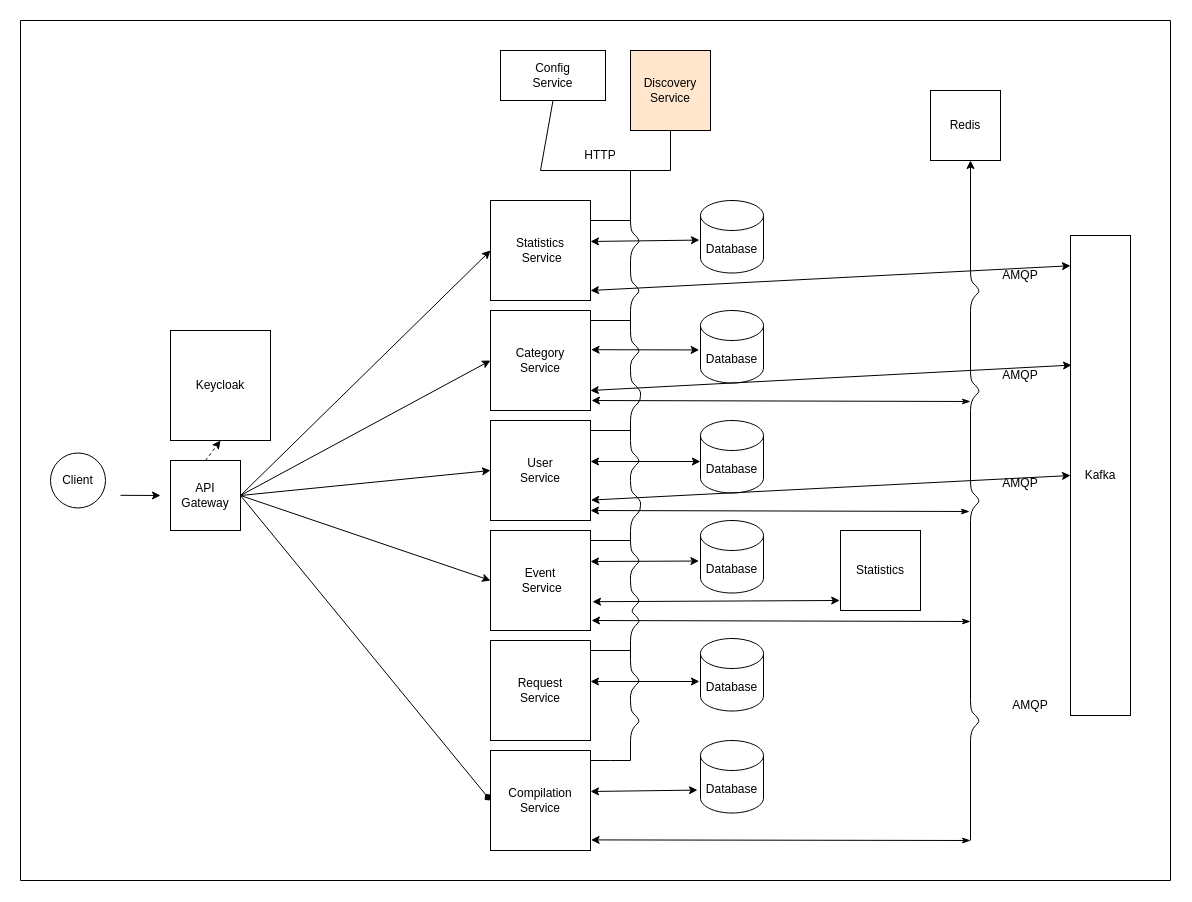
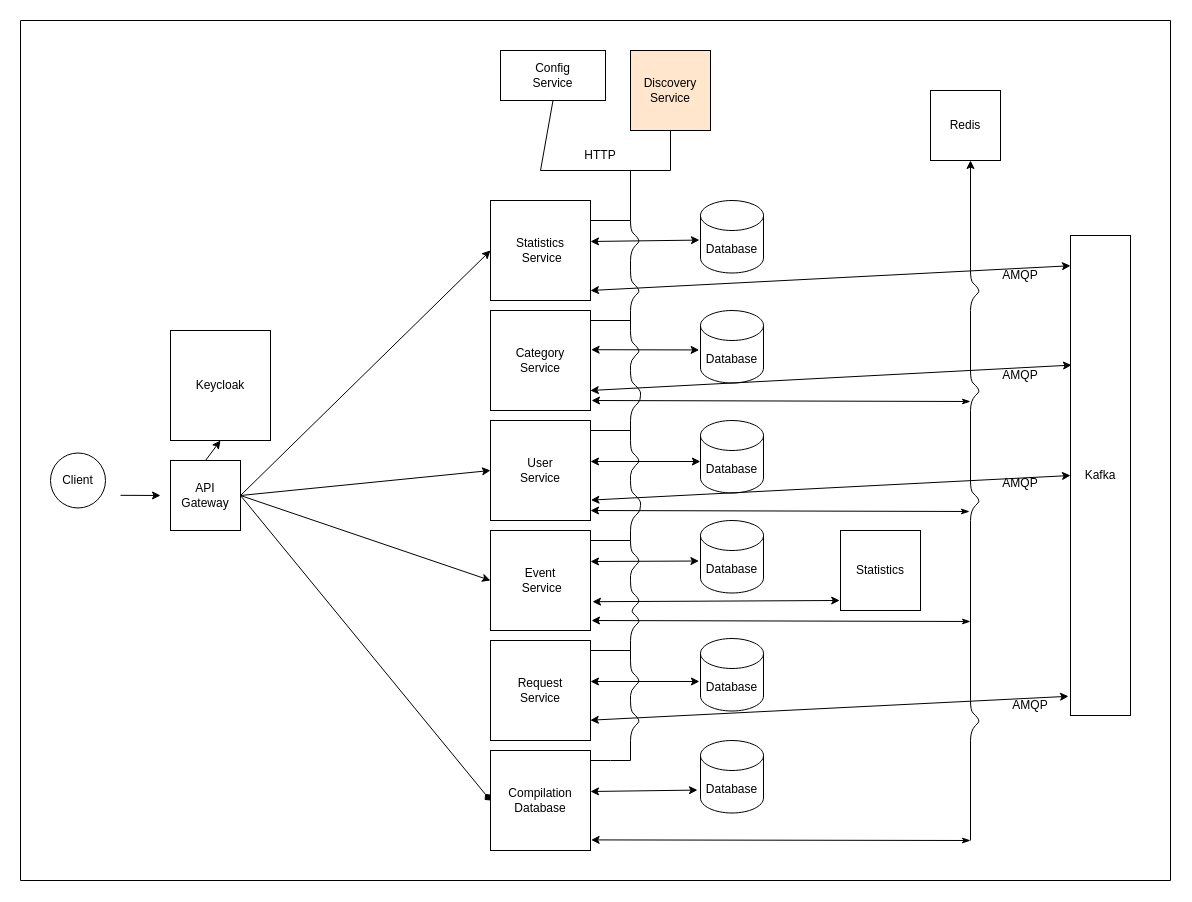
  <mxCell id="0" />
  <mxCell id="1" parent="0" />
  <mxCell id="2" value="Client" style="ellipse;whiteSpace=wrap;html=1;aspect=fixed;" parent="1" vertex="1"><mxGeometry x="50" y="452.5" width="55" height="55" as="geometry" /></mxCell>
  <mxCell id="3" value="API Gateway" style="whiteSpace=wrap;html=1;aspect=fixed;" parent="1" vertex="1"><mxGeometry x="170" y="460" width="70" height="70" as="geometry" /></mxCell>
  <mxCell id="4" value="&lt;div&gt;Event&lt;/div&gt;&lt;div&gt;&amp;nbsp;Service&lt;/div&gt;" style="whiteSpace=wrap;html=1;aspect=fixed;" parent="1" vertex="1"><mxGeometry x="490" y="530" width="100" height="100" as="geometry" /></mxCell>
  <mxCell id="5" value="&lt;div&gt;User&lt;/div&gt;&lt;div&gt;Service&lt;/div&gt;" style="whiteSpace=wrap;html=1;aspect=fixed;" parent="1" vertex="1"><mxGeometry x="490" y="420" width="100" height="100" as="geometry" /></mxCell>
  <mxCell id="6" value="&lt;div&gt;Request&lt;/div&gt;&lt;div&gt;Service&lt;/div&gt;" style="whiteSpace=wrap;html=1;aspect=fixed;" parent="1" vertex="1"><mxGeometry x="490" y="640" width="100" height="100" as="geometry" /></mxCell>
- <mxCell id="7" value="&lt;div&gt;Compilation&lt;/div&gt;&lt;div&gt;Service&lt;/div&gt;" style="whiteSpace=wrap;html=1;aspect=fixed;" parent="1" vertex="1"><mxGeometry x="490" y="750" width="100" height="100" as="geometry" /></mxCell>
+ <mxCell id="7" value="&lt;div&gt;Compilation&lt;/div&gt;&lt;div&gt;Database&lt;/div&gt;" style="whiteSpace=wrap;html=1;aspect=fixed;" parent="1" vertex="1"><mxGeometry x="490" y="750" width="100" height="100" as="geometry" /></mxCell>
  <mxCell id="8" value="&lt;div&gt;Category&lt;/div&gt;&lt;div&gt;Service&lt;/div&gt;" style="whiteSpace=wrap;html=1;aspect=fixed;" parent="1" vertex="1"><mxGeometry x="490" y="310" width="100" height="100" as="geometry" /></mxCell>
  <mxCell id="9" value="Redis" style="whiteSpace=wrap;html=1;aspect=fixed;" parent="1" vertex="1"><mxGeometry x="930" y="90" width="70" height="70" as="geometry" /></mxCell>
  <mxCell id="10" value="&lt;div&gt;Statistics&lt;/div&gt;&lt;div&gt;&amp;nbsp;Service&lt;/div&gt;" style="whiteSpace=wrap;html=1;aspect=fixed;" parent="1" vertex="1"><mxGeometry x="490" y="200" width="100" height="100" as="geometry" /></mxCell>
  <mxCell id="11" value="&lt;div&gt;Discovery&lt;/div&gt;Service" style="whiteSpace=wrap;html=1;aspect=fixed;fillColor=#ffe6cc;" parent="1" vertex="1"><mxGeometry x="630" y="50" width="80" height="80" as="geometry" /></mxCell>
  <mxCell id="12" value="" style="endArrow=classic;html=1;rounded=0;entryX=0;entryY=0.5;entryDx=0;entryDy=0;exitX=1;exitY=0.5;exitDx=0;exitDy=0;" parent="1" source="3" target="10" edge="1"><mxGeometry width="50" height="50" relative="1" as="geometry"><mxPoint x="300" y="390" as="sourcePoint" /><mxPoint x="350" y="340" as="targetPoint" /></mxGeometry></mxCell>
- <mxCell id="13" value="" style="endArrow=classic;html=1;rounded=0;entryX=0;entryY=0.5;entryDx=0;entryDy=0;exitX=1;exitY=0.5;exitDx=0;exitDy=0;" parent="1" source="3" target="8" edge="1"><mxGeometry width="50" height="50" relative="1" as="geometry"><mxPoint x="310" y="600" as="sourcePoint" /><mxPoint x="360" y="550" as="targetPoint" /></mxGeometry></mxCell>
  <mxCell id="14" value="" style="endArrow=classic;html=1;rounded=0;entryX=0;entryY=0.5;entryDx=0;entryDy=0;exitX=1;exitY=0.5;exitDx=0;exitDy=0;" parent="1" source="3" target="5" edge="1"><mxGeometry width="50" height="50" relative="1" as="geometry"><mxPoint x="230" y="670" as="sourcePoint" /><mxPoint x="280" y="620" as="targetPoint" /></mxGeometry></mxCell>
  <mxCell id="15" value="" style="endArrow=classic;html=1;rounded=0;entryX=0;entryY=0.5;entryDx=0;entryDy=0;exitX=1;exitY=0.5;exitDx=0;exitDy=0;" parent="1" source="3" target="4" edge="1"><mxGeometry width="50" height="50" relative="1" as="geometry"><mxPoint x="140" y="670" as="sourcePoint" /><mxPoint x="190" y="620" as="targetPoint" /></mxGeometry></mxCell>
  <mxCell id="16" value="" style="endArrow=diamond;html=1;rounded=0;entryX=0;entryY=0.5;entryDx=0;entryDy=0;exitX=1;exitY=0.5;exitDx=0;exitDy=0;" parent="1" source="3" target="7" edge="1"><mxGeometry width="50" height="50" relative="1" as="geometry"><mxPoint x="220" y="690" as="sourcePoint" /><mxPoint x="270" y="640" as="targetPoint" /></mxGeometry></mxCell>
  <mxCell id="17" value="Keycloak" style="whiteSpace=wrap;html=1;aspect=fixed;" parent="1" vertex="1"><mxGeometry x="170" y="330" width="100" height="110" as="geometry" /></mxCell>
- <mxCell id="18" value="" style="endArrow=classic;html=1;rounded=0;entryX=0.5;entryY=1;entryDx=0;entryDy=0;exitX=0.5;exitY=0;exitDx=0;exitDy=0;dashed=1;" parent="1" source="3" target="17" edge="1"><mxGeometry width="50" height="50" relative="1" as="geometry"><mxPoint x="30" y="410" as="sourcePoint" /><mxPoint x="80" y="360" as="targetPoint" /></mxGeometry></mxCell>
+ <mxCell id="18" value="" style="endArrow=classic;html=1;rounded=0;entryX=0.5;entryY=1;entryDx=0;entryDy=0;exitX=0.5;exitY=0;exitDx=0;exitDy=0;" parent="1" source="3" target="17" edge="1"><mxGeometry width="50" height="50" relative="1" as="geometry"><mxPoint x="30" y="410" as="sourcePoint" /><mxPoint x="80" y="360" as="targetPoint" /></mxGeometry></mxCell>
  <mxCell id="19" value="Database" style="shape=cylinder3;whiteSpace=wrap;html=1;boundedLbl=1;backgroundOutline=1;size=15;" parent="1" vertex="1"><mxGeometry x="700" y="200" width="63" height="72.5" as="geometry" /></mxCell>
  <mxCell id="20" value="Database" style="shape=cylinder3;whiteSpace=wrap;html=1;boundedLbl=1;backgroundOutline=1;size=15;" parent="1" vertex="1"><mxGeometry x="700" y="310" width="63" height="72.5" as="geometry" /></mxCell>
  <mxCell id="21" value="Database" style="shape=cylinder3;whiteSpace=wrap;html=1;boundedLbl=1;backgroundOutline=1;size=15;" parent="1" vertex="1"><mxGeometry x="700" y="420" width="63" height="72.5" as="geometry" /></mxCell>
  <mxCell id="22" value="Database" style="shape=cylinder3;whiteSpace=wrap;html=1;boundedLbl=1;backgroundOutline=1;size=15;" parent="1" vertex="1"><mxGeometry x="700" y="638" width="63" height="72.5" as="geometry" /></mxCell>
  <mxCell id="23" value="Database" style="shape=cylinder3;whiteSpace=wrap;html=1;boundedLbl=1;backgroundOutline=1;size=15;" parent="1" vertex="1"><mxGeometry x="700" y="740" width="63" height="72.5" as="geometry" /></mxCell>
  <mxCell id="24" value="Database" style="shape=cylinder3;whiteSpace=wrap;html=1;boundedLbl=1;backgroundOutline=1;size=15;" parent="1" vertex="1"><mxGeometry x="700" y="520" width="63" height="72.5" as="geometry" /></mxCell>
  <mxCell id="25" value="" style="endArrow=classic;startArrow=classic;html=1;rounded=0;exitX=1;exitY=0.5;exitDx=0;exitDy=0;entryX=-0.017;entryY=0.546;entryDx=0;entryDy=0;entryPerimeter=0;" parent="1" target="19" edge="1"><mxGeometry width="50" height="50" relative="1" as="geometry"><mxPoint x="590" y="241" as="sourcePoint" /><mxPoint x="660" y="240" as="targetPoint" /></mxGeometry></mxCell>
  <mxCell id="26" value="Kafka" style="rounded=0;whiteSpace=wrap;html=1;" parent="1" vertex="1"><mxGeometry x="1070" y="235" width="60" height="480" as="geometry" /></mxCell>
  <mxCell id="27" value="" style="endArrow=classic;startArrow=classic;html=1;rounded=0;exitX=1.006;exitY=0.392;exitDx=0;exitDy=0;entryX=-0.021;entryY=0.544;entryDx=0;entryDy=0;entryPerimeter=0;exitPerimeter=0;" parent="1" source="8" target="20" edge="1"><mxGeometry width="50" height="50" relative="1" as="geometry"><mxPoint x="610" y="346.75" as="sourcePoint" /><mxPoint x="680" y="345.75" as="targetPoint" /></mxGeometry></mxCell>
  <mxCell id="28" value="" style="endArrow=classic;startArrow=classic;html=1;rounded=0;exitX=1;exitY=0.5;exitDx=0;exitDy=0;entryX=-0.002;entryY=0.566;entryDx=0;entryDy=0;entryPerimeter=0;" parent="1" target="21" edge="1"><mxGeometry width="50" height="50" relative="1" as="geometry"><mxPoint x="590" y="461" as="sourcePoint" /><mxPoint x="660" y="460" as="targetPoint" /></mxGeometry></mxCell>
  <mxCell id="29" value="" style="endArrow=classic;startArrow=classic;html=1;rounded=0;exitX=1;exitY=0.5;exitDx=0;exitDy=0;entryX=-0.025;entryY=0.559;entryDx=0;entryDy=0;entryPerimeter=0;" parent="1" target="24" edge="1"><mxGeometry width="50" height="50" relative="1" as="geometry"><mxPoint x="590" y="561" as="sourcePoint" /><mxPoint x="660" y="560" as="targetPoint" /></mxGeometry></mxCell>
  <mxCell id="30" value="" style="endArrow=classic;startArrow=classic;html=1;rounded=0;exitX=1;exitY=0.5;exitDx=0;exitDy=0;entryX=-0.017;entryY=0.593;entryDx=0;entryDy=0;entryPerimeter=0;" parent="1" target="22" edge="1"><mxGeometry width="50" height="50" relative="1" as="geometry"><mxPoint x="590" y="681" as="sourcePoint" /><mxPoint x="660" y="680" as="targetPoint" /></mxGeometry></mxCell>
  <mxCell id="31" value="" style="endArrow=classic;startArrow=classic;html=1;rounded=0;exitX=1;exitY=0.5;exitDx=0;exitDy=0;entryX=-0.048;entryY=0.684;entryDx=0;entryDy=0;entryPerimeter=0;" parent="1" target="23" edge="1"><mxGeometry width="50" height="50" relative="1" as="geometry"><mxPoint x="590" y="791" as="sourcePoint" /><mxPoint x="660" y="790" as="targetPoint" /></mxGeometry></mxCell>
+ <mxCell id="32" value="" style="endArrow=classic;html=1;rounded=0;entryX=-0.033;entryY=0.96;entryDx=0;entryDy=0;entryPerimeter=0;exitX=0.998;exitY=0.797;exitDx=0;exitDy=0;exitPerimeter=0;startArrow=classic;startFill=1;" parent="1" source="6" target="26" edge="1"><mxGeometry width="50" height="50" relative="1" as="geometry"><mxPoint x="580" y="720" as="sourcePoint" /><mxPoint x="800" y="720" as="targetPoint" /></mxGeometry></mxCell>
  <mxCell id="33" value="" style="endArrow=classic;html=1;rounded=0;entryX=0.017;entryY=0.27;entryDx=0;entryDy=0;entryPerimeter=0;exitX=0.998;exitY=0.8;exitDx=0;exitDy=0;exitPerimeter=0;startArrow=classic;startFill=1;" parent="1" source="8" target="26" edge="1"><mxGeometry width="50" height="50" relative="1" as="geometry"><mxPoint x="580" y="390" as="sourcePoint" /><mxPoint x="800" y="390" as="targetPoint" /><Array as="points" /></mxGeometry></mxCell>
  <mxCell id="34" value="" style="endArrow=classic;html=1;rounded=0;exitX=1.004;exitY=0.796;exitDx=0;exitDy=0;exitPerimeter=0;entryX=0;entryY=0.5;entryDx=0;entryDy=0;startArrow=classic;startFill=1;" parent="1" source="5" target="26" edge="1"><mxGeometry width="50" height="50" relative="1" as="geometry"><mxPoint x="680" y="510" as="sourcePoint" /><mxPoint x="900" y="510" as="targetPoint" /></mxGeometry></mxCell>
  <mxCell id="35" value="" style="endArrow=classic;html=1;rounded=0;exitX=1;exitY=0.9;exitDx=0;exitDy=0;exitPerimeter=0;entryX=0;entryY=0.063;entryDx=0;entryDy=0;entryPerimeter=0;startArrow=classic;startFill=1;" parent="1" source="10" target="26" edge="1"><mxGeometry width="50" height="50" relative="1" as="geometry"><mxPoint x="630" y="280" as="sourcePoint" /><mxPoint x="970" y="280" as="targetPoint" /></mxGeometry></mxCell>
  <mxCell id="36" value="Statistics" style="whiteSpace=wrap;html=1;aspect=fixed;" parent="1" vertex="1"><mxGeometry x="840" y="530" width="80" height="80" as="geometry" /></mxCell>
  <mxCell id="37" value="" style="endArrow=classic;startArrow=classic;html=1;rounded=0;entryX=-0.01;entryY=0.875;entryDx=0;entryDy=0;entryPerimeter=0;exitX=1.02;exitY=0.712;exitDx=0;exitDy=0;exitPerimeter=0;" parent="1" source="4" target="36" edge="1"><mxGeometry width="50" height="50" relative="1" as="geometry"><mxPoint x="710" y="650" as="sourcePoint" /><mxPoint x="760" y="600" as="targetPoint" /></mxGeometry></mxCell>
  <mxCell id="38" value="" style="endArrow=classic;html=1;rounded=1;curved=0;" parent="1" edge="1"><mxGeometry width="50" height="50" relative="1" as="geometry"><mxPoint x="970" y="840" as="sourcePoint" /><mxPoint x="970" as="targetPoint" y="160" /><Array as="points"><mxPoint x="970" y="730" /><mxPoint x="980" y="720" /><mxPoint x="970" y="710" /><mxPoint x="970" y="510" /><mxPoint x="980" y="500" /><mxPoint x="970" y="490" /><mxPoint x="970" y="400" /><mxPoint x="980" y="390" /><mxPoint x="970" y="380" /><mxPoint x="970" y="300" /><mxPoint x="980" y="290" /><mxPoint x="970" y="280" /></Array></mxGeometry></mxCell>
  <mxCell id="39" value="" style="endArrow=classicThin;html=1;rounded=0;exitX=1.006;exitY=0.894;exitDx=0;exitDy=0;exitPerimeter=0;startArrow=classic;startFill=1;endFill=1;" parent="1" source="7" edge="1"><mxGeometry width="50" height="50" relative="1" as="geometry"><mxPoint x="750" y="890" as="sourcePoint" /><mxPoint x="970" y="840" as="targetPoint" /></mxGeometry></mxCell>
  <mxCell id="40" value="" style="endArrow=classicThin;html=1;rounded=0;exitX=1.006;exitY=0.894;exitDx=0;exitDy=0;exitPerimeter=0;startArrow=classic;startFill=1;endFill=1;" parent="1" edge="1"><mxGeometry width="50" height="50" relative="1" as="geometry"><mxPoint x="591" y="620" as="sourcePoint" /><mxPoint x="970" y="621" as="targetPoint" /></mxGeometry></mxCell>
  <mxCell id="41" value="" style="endArrow=classicThin;html=1;rounded=0;exitX=1.006;exitY=0.894;exitDx=0;exitDy=0;exitPerimeter=0;startArrow=classic;startFill=1;endFill=1;" parent="1" edge="1"><mxGeometry width="50" height="50" relative="1" as="geometry"><mxPoint x="590" y="510" as="sourcePoint" /><mxPoint x="969" y="511" as="targetPoint" /></mxGeometry></mxCell>
  <mxCell id="42" value="" style="endArrow=classicThin;html=1;rounded=0;exitX=1.006;exitY=0.894;exitDx=0;exitDy=0;exitPerimeter=0;startArrow=classic;startFill=1;endFill=1;" parent="1" edge="1"><mxGeometry width="50" height="50" relative="1" as="geometry"><mxPoint x="591" y="400" as="sourcePoint" /><mxPoint x="970" y="401" as="targetPoint" /></mxGeometry></mxCell>
  <mxCell id="43" value="" style="endArrow=classic;html=1;" parent="1" edge="1"><mxGeometry width="50" height="50" relative="1" as="geometry"><mxPoint y="494.82" as="sourcePoint" x="120" /><mxPoint x="160" y="495" as="targetPoint" /></mxGeometry></mxCell>
  <mxCell id="44" value="&lt;div&gt;Config&lt;/div&gt;Service" style="whiteSpace=wrap;html=1;aspect=fixed;" parent="1" vertex="1"><mxGeometry x="500" y="50" width="105" height="50" as="geometry" /></mxCell>
  <mxCell id="45" value="" style="endArrow=none;html=1;rounded=0;" parent="1" edge="1"><mxGeometry width="50" height="50" relative="1" as="geometry"><mxPoint x="540" y="170" as="sourcePoint" /><mxPoint x="670" y="170" as="targetPoint" /></mxGeometry></mxCell>
  <mxCell id="46" value="" style="endArrow=none;html=1;rounded=0;entryX=0.5;entryY=1;entryDx=0;entryDy=0;startFill=0;" parent="1" target="44" edge="1"><mxGeometry width="50" height="50" relative="1" as="geometry"><mxPoint x="540" y="170" as="sourcePoint" /><mxPoint x="440" y="100" as="targetPoint" /></mxGeometry></mxCell>
  <mxCell id="47" value="" style="endArrow=none;html=1;rounded=0;entryX=0.5;entryY=1;entryDx=0;entryDy=0;startFill=0;" parent="1" target="11" edge="1"><mxGeometry width="50" height="50" relative="1" as="geometry"><mxPoint x="670" y="170" as="sourcePoint" /><mxPoint x="660" y="130" as="targetPoint" /></mxGeometry></mxCell>
  <mxCell id="48" value="" style="endArrow=none;html=1;rounded=1;curved=0;" parent="1" edge="1"><mxGeometry width="50" height="50" relative="1" as="geometry"><mxPoint x="630" y="760" as="sourcePoint" /><mxPoint x="630" y="170" as="targetPoint" /><Array as="points"><mxPoint x="630" y="730" /><mxPoint x="640" y="720" /><mxPoint x="630" y="710" /><mxPoint x="630" y="690" /><mxPoint x="640" y="680" /><mxPoint x="630" y="670" /><mxPoint x="630" y="630" /><mxPoint x="640" y="620" /><mxPoint x="630" y="610" /><mxPoint x="640" y="600" /><mxPoint x="630" y="590" /><mxPoint x="630" y="570" /><mxPoint x="640" y="560" /><mxPoint x="630" y="550" /><mxPoint x="630" y="520" /><mxPoint x="640" y="510" /><mxPoint x="640" y="500" /><mxPoint x="630" y="490" /><mxPoint x="630" y="470" /><mxPoint x="640" y="460" /><mxPoint x="630" y="450" /><mxPoint x="630" y="410" /><mxPoint x="640" y="400" /><mxPoint x="640" y="390" /><mxPoint x="630" y="380" /><mxPoint x="630" y="360" /><mxPoint x="640" y="350" /><mxPoint x="630" y="340" /><mxPoint x="630" y="300" /><mxPoint x="640" y="290" /><mxPoint x="630" y="280" /><mxPoint x="630" y="250" /><mxPoint x="640" y="240" /><mxPoint x="630" y="230" /></Array></mxGeometry></mxCell>
  <mxCell id="49" value="" style="endArrow=none;html=1;rounded=0;exitX=1;exitY=0.7;exitDx=0;exitDy=0;exitPerimeter=0;" parent="1" edge="1"><mxGeometry width="50" height="50" relative="1" as="geometry"><mxPoint x="590" y="650" as="sourcePoint" /><mxPoint x="630" y="650" as="targetPoint" /></mxGeometry></mxCell>
  <mxCell id="50" value="" style="endArrow=none;html=1;rounded=0;exitX=1;exitY=0.7;exitDx=0;exitDy=0;exitPerimeter=0;" parent="1" edge="1"><mxGeometry width="50" height="50" relative="1" as="geometry"><mxPoint x="590" y="540" as="sourcePoint" /><mxPoint x="630" y="540" as="targetPoint" /></mxGeometry></mxCell>
  <mxCell id="51" value="" style="endArrow=none;html=1;rounded=0;exitX=1;exitY=0.7;exitDx=0;exitDy=0;exitPerimeter=0;" parent="1" edge="1"><mxGeometry width="50" height="50" relative="1" as="geometry"><mxPoint x="590" y="430" as="sourcePoint" /><mxPoint x="630" y="430" as="targetPoint" /></mxGeometry></mxCell>
  <mxCell id="52" value="" style="endArrow=none;html=1;rounded=0;exitX=1;exitY=0.7;exitDx=0;exitDy=0;exitPerimeter=0;" parent="1" edge="1"><mxGeometry width="50" height="50" relative="1" as="geometry"><mxPoint x="590" y="320" as="sourcePoint" /><mxPoint x="630" y="320" as="targetPoint" /></mxGeometry></mxCell>
  <mxCell id="53" value="" style="endArrow=none;html=1;rounded=0;exitX=1;exitY=0.7;exitDx=0;exitDy=0;exitPerimeter=0;" parent="1" edge="1"><mxGeometry width="50" height="50" relative="1" as="geometry"><mxPoint x="590" y="220" as="sourcePoint" /><mxPoint x="630" y="220" as="targetPoint" /></mxGeometry></mxCell>
  <mxCell id="54" value="" style="endArrow=none;html=1;rounded=0;exitX=1;exitY=0.7;exitDx=0;exitDy=0;exitPerimeter=0;" parent="1" edge="1"><mxGeometry width="50" height="50" relative="1" as="geometry"><mxPoint x="590" y="760" as="sourcePoint" /><mxPoint x="630" y="760" as="targetPoint" /><Array as="points"><mxPoint x="610" y="760" /></Array></mxGeometry></mxCell>
  <mxCell id="55" value="HTTP" style="text;html=1;align=center;verticalAlign=middle;whiteSpace=wrap;rounded=0;" parent="1" vertex="1"><mxGeometry x="570" y="140" width="60" height="30" as="geometry" /></mxCell>
  <mxCell id="56" value="AMQP" style="text;html=1;align=center;verticalAlign=middle;whiteSpace=wrap;rounded=0;" parent="1" vertex="1"><mxGeometry x="990" y="260" width="60" height="30" as="geometry" /></mxCell>
  <mxCell id="57" value="AMQP" style="text;html=1;align=center;verticalAlign=middle;whiteSpace=wrap;rounded=0;" parent="1" vertex="1"><mxGeometry x="990" y="360" width="60" height="30" as="geometry" /></mxCell>
  <mxCell id="58" value="AMQP" style="text;html=1;align=center;verticalAlign=middle;whiteSpace=wrap;rounded=0;" parent="1" vertex="1"><mxGeometry x="990" y="467.5" width="60" height="30" as="geometry" /></mxCell>
  <mxCell id="59" value="AMQP" style="text;html=1;align=center;verticalAlign=middle;whiteSpace=wrap;rounded=0;" parent="1" vertex="1"><mxGeometry x="1000" y="690" width="60" height="30" as="geometry" /></mxCell>
  <mxCell id="60" value="" style="swimlane;startSize=0;" parent="1" vertex="1"><mxGeometry x="20" y="20" width="1150" height="860" as="geometry" /></mxCell>
